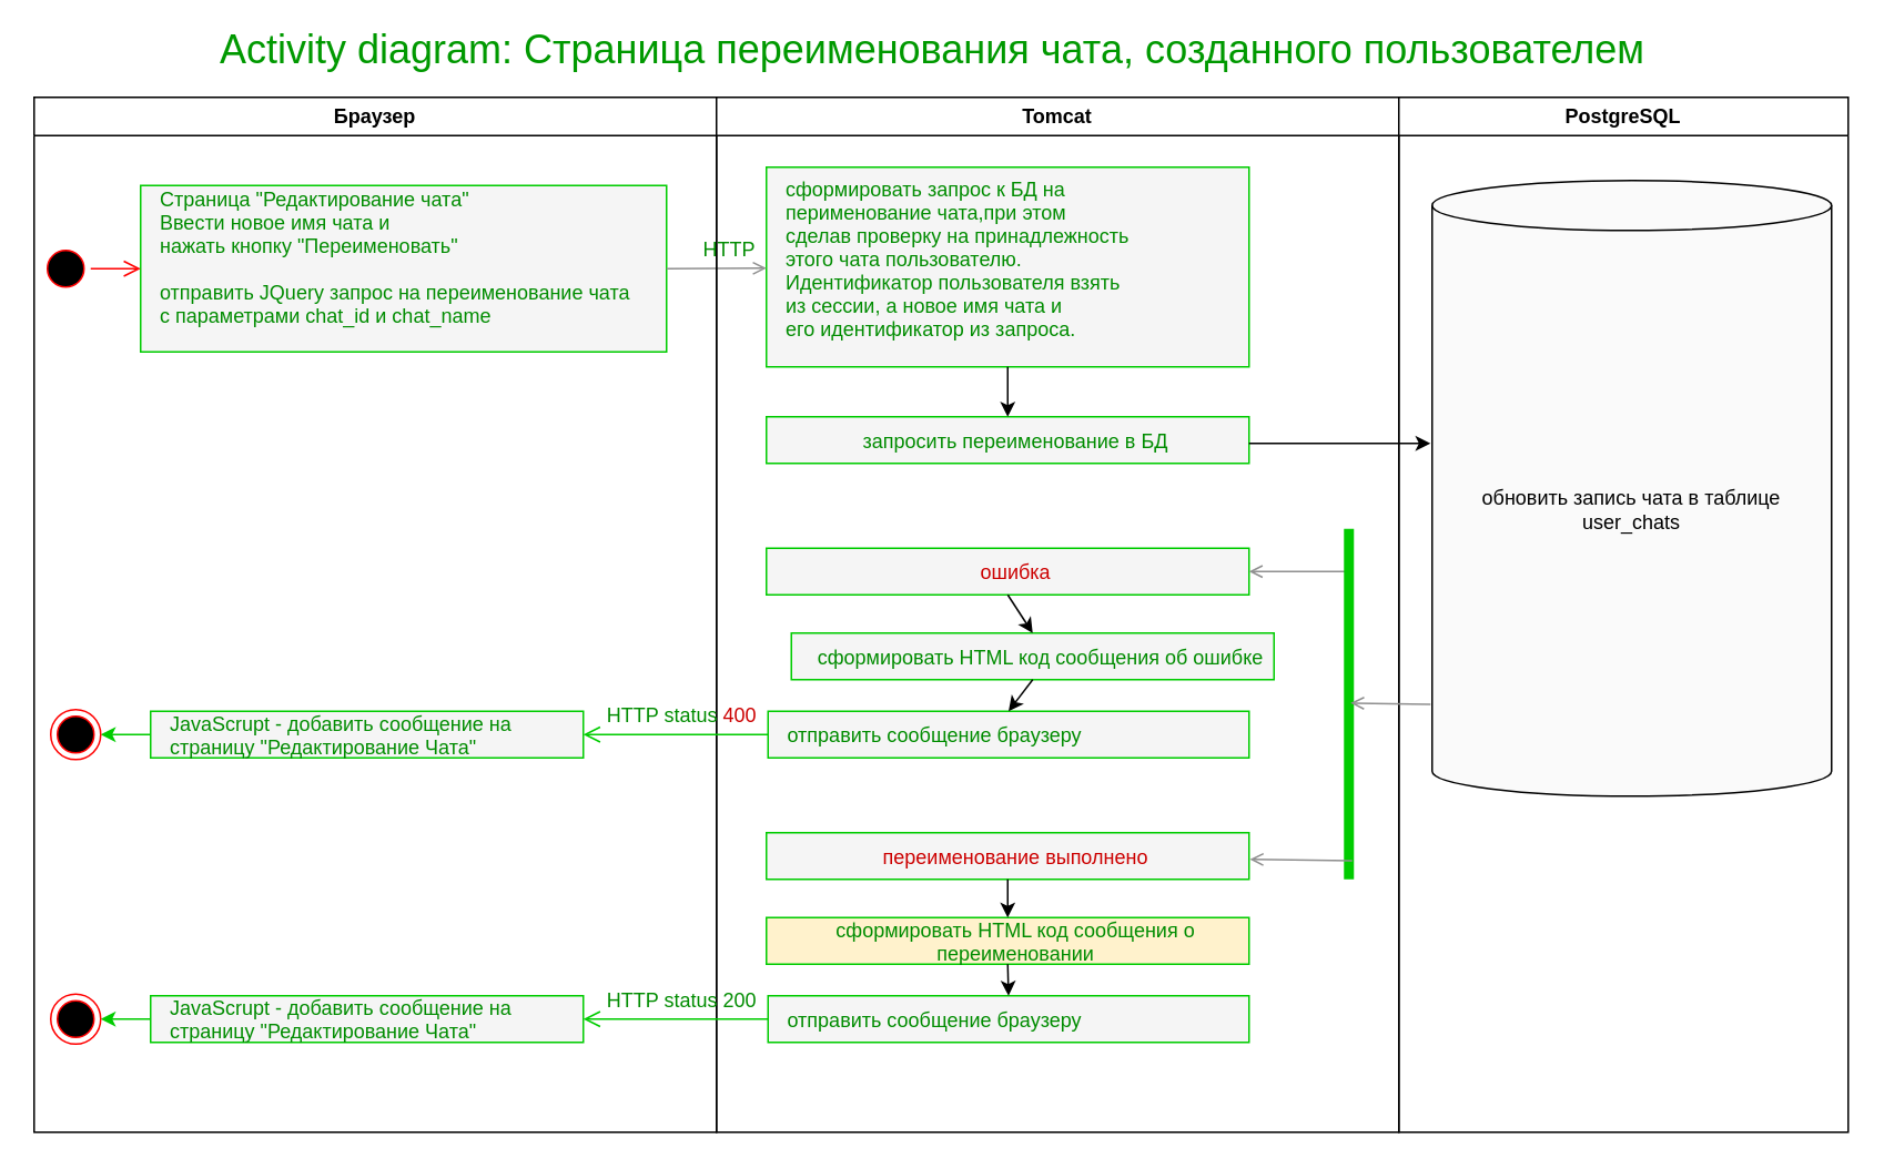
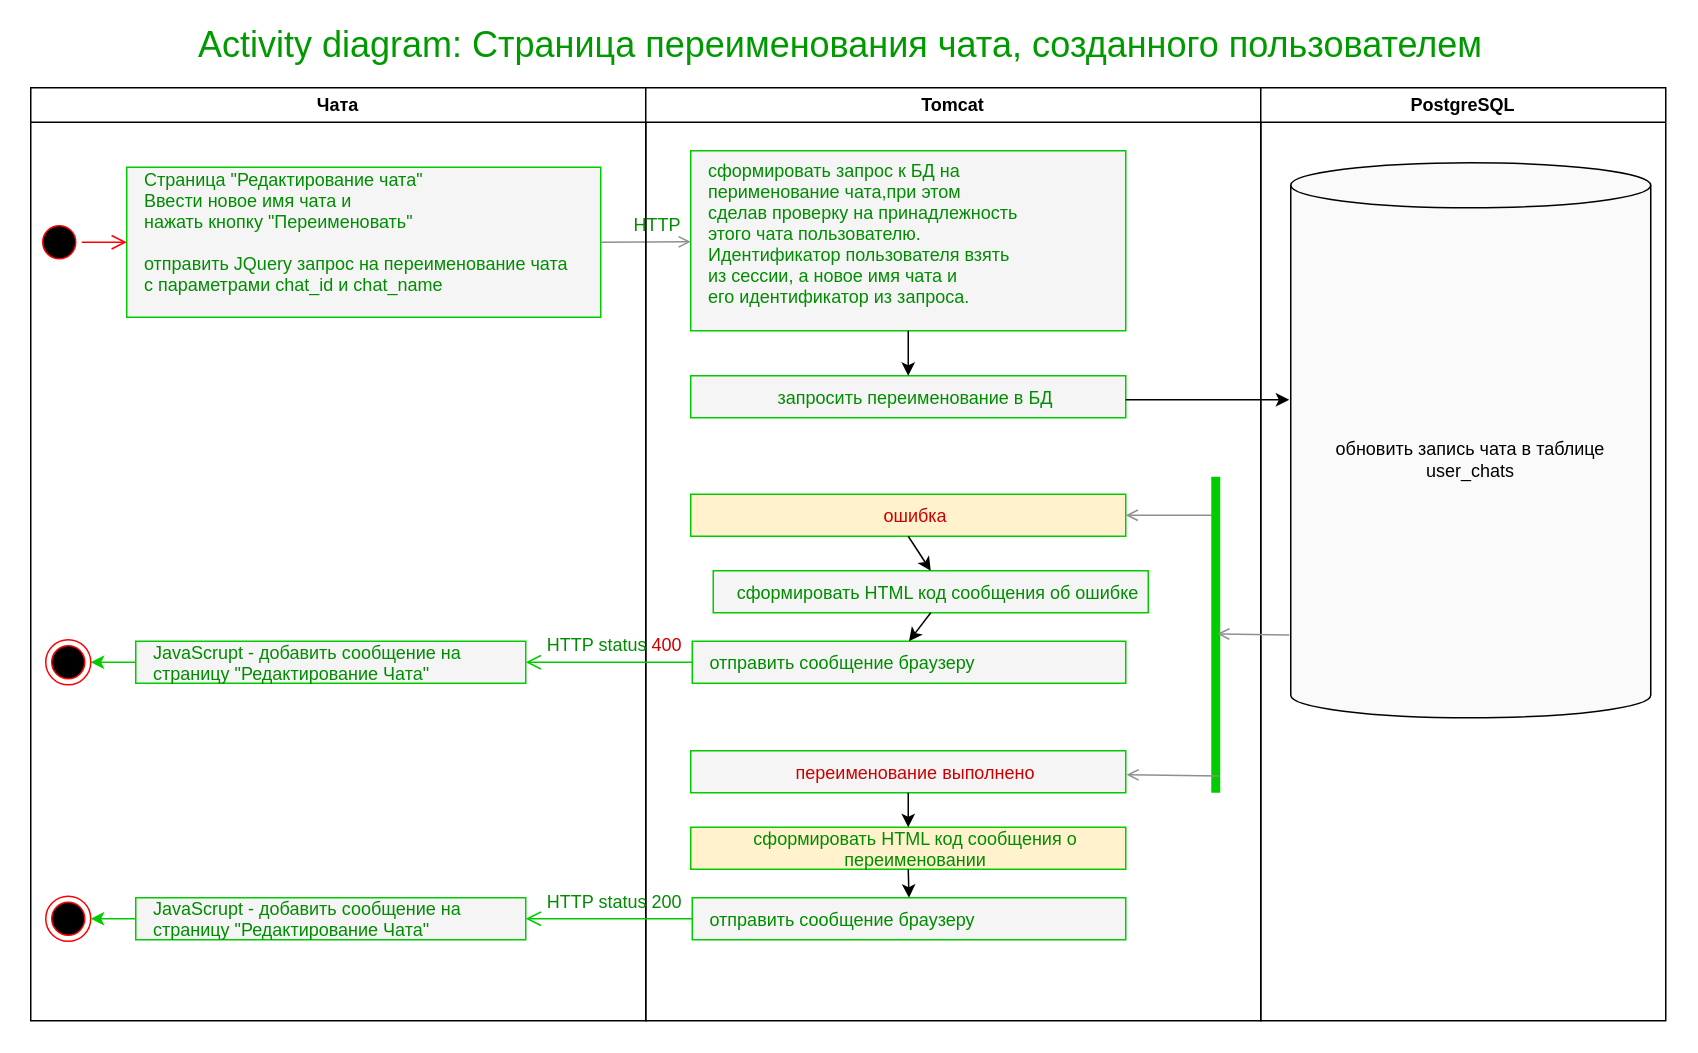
  <mxCell id="0" />
  <mxCell id="1" parent="0" />
  <mxCell id="2" value="сформировать запрос к БД на &#10;перименование чата,при этом &#10;сделав проверку на принадлежность &#10;этого чата пользователю. &#10;Идентификатор пользователя взять &#10;из сессии, а новое имя чата и &#10;его идентификатор из запроса. " style="align=left;spacingLeft=10;fillColor=#f5f5f5;strokeColor=#00CC00;fontColor=#008C00;container=0;verticalAlign=top;" parent="1" vertex="1"><mxGeometry x="460" y="100" width="290" height="120" as="geometry" /></mxCell>
  <mxCell id="3" value="Страница &quot;Редактирование чата&quot;&#10;Ввести новое имя чата и&#10;нажать кнопку &quot;Переименовать&quot; &#10;&#10;отправить JQuery запрос на переименование чата&#10;с параметрами chat_id и chat_name&#10;" style="align=left;spacingLeft=10;fillColor=#f5f5f5;strokeColor=#00CC00;fontColor=#008C00;container=0;" parent="1" vertex="1"><mxGeometry x="84" y="111" width="316" height="100" as="geometry" /></mxCell>
  <mxCell id="4" value="" style="edgeStyle=elbowEdgeStyle;elbow=horizontal;verticalAlign=bottom;endArrow=open;endSize=8;strokeColor=#FF0000;endFill=1;rounded=0" parent="1" source="8" target="3" edge="1"><mxGeometry x="294" y="162" as="geometry"><mxPoint x="279" y="162" as="targetPoint" /></mxGeometry></mxCell>
  <mxCell id="5" value="" style="endArrow=open;endFill=1;rounded=0;exitX=1;exitY=0.5;exitDx=0;exitDy=0;fontColor=#00CC00;strokeWidth=1;strokeColor=#8F8F8F;" parent="1" source="3" target="2" edge="1"><mxGeometry x="520" y="374" as="geometry"><mxPoint x="490" y="190" as="targetPoint" /></mxGeometry></mxCell>
  <mxCell id="6" value="Activity diagram: Страница переименования чата, созданного пользователем" style="text;html=1;strokeColor=none;fillColor=none;align=left;verticalAlign=middle;whiteSpace=wrap;rounded=0;fontSize=24;fontColor=#009900;" parent="1" vertex="1"><mxGeometry x="130" y="20" width="890" height="20" as="geometry" /></mxCell>
- <mxCell id="7" value="Браузер" style="swimlane;whiteSpace=wrap" parent="1" vertex="1"><mxGeometry x="20" y="58" width="410" height="622" as="geometry" /></mxCell>
+ <mxCell id="7" value="Чата" style="swimlane;whiteSpace=wrap" parent="1" vertex="1"><mxGeometry x="20" y="58" width="410" height="622" as="geometry" /></mxCell>
  <mxCell id="8" value="" style="ellipse;shape=startState;fillColor=#000000;strokeColor=#ff0000;container=0;" parent="7" vertex="1"><mxGeometry x="4" y="88" width="30" height="30" as="geometry" /></mxCell>
  <mxCell id="9" value="Tomcat" style="swimlane;whiteSpace=wrap" parent="1" vertex="1"><mxGeometry x="430" y="58" width="410" height="622" as="geometry" /></mxCell>
  <mxCell id="10" value="запросить переименование в БД" style="align=center;spacingLeft=10;fillColor=#f5f5f5;strokeColor=#00CC00;fontColor=#008C00;container=0;" parent="9" vertex="1"><mxGeometry x="30" y="192" width="290" height="28" as="geometry" /></mxCell>
  <mxCell id="11" value="HTTP" style="text;html=1;fillColor=none;align=center;verticalAlign=middle;whiteSpace=wrap;rounded=0;fontColor=#008C00;container=0;" parent="9" vertex="1"><mxGeometry x="-17" y="82" width="50" height="20" as="geometry" /></mxCell>
- <mxCell id="12" value="ошибка" style="align=center;spacingLeft=10;fillColor=#f5f5f5;strokeColor=#00CC00;container=0;fontColor=#CC0000;" parent="9" vertex="1"><mxGeometry x="30" y="271" width="290" height="28" as="geometry" /></mxCell>
+ <mxCell id="12" value="ошибка" style="align=center;spacingLeft=10;fillColor=#fff2cc;strokeColor=#00CC00;container=0;fontColor=#CC0000;" parent="9" vertex="1"><mxGeometry x="30" y="271" width="290" height="28" as="geometry" /></mxCell>
  <mxCell id="13" value="сформировать HTML код сообщения об ошибке" style="align=center;spacingLeft=10;fillColor=#f5f5f5;strokeColor=#00CC00;fontColor=#008C00;container=0;" parent="9" vertex="1"><mxGeometry x="45" y="322" width="290" height="28" as="geometry" /></mxCell>
  <mxCell id="14" value="HTTP status &lt;font color=&quot;#cc0000&quot;&gt;400&lt;/font&gt;" style="text;html=1;fillColor=none;align=center;verticalAlign=middle;whiteSpace=wrap;rounded=0;fontColor=#008C00;container=0;" parent="9" vertex="1"><mxGeometry x="-81" y="362" width="121" height="20" as="geometry" /></mxCell>
  <mxCell id="15" value="отправить сообщение браузеру" style="align=left;spacingLeft=10;fillColor=#f5f5f5;strokeColor=#00CC00;fontColor=#008C00;container=0;" parent="9" vertex="1"><mxGeometry x="31" y="369" width="289" height="28" as="geometry" /></mxCell>
  <mxCell id="16" value="" style="edgeStyle=elbowEdgeStyle;elbow=horizontal;verticalAlign=bottom;endArrow=open;endSize=8;endFill=1;rounded=0;exitX=0;exitY=0.5;exitDx=0;exitDy=0;strokeColor=#00CC00;entryX=1;entryY=0.5;entryDx=0;entryDy=0;" parent="9" source="15" target="17" edge="1"><mxGeometry x="-330" y="-75" as="geometry"><mxPoint x="-10" y="383" as="targetPoint" /><mxPoint x="-388" y="278" as="sourcePoint" /></mxGeometry></mxCell>
  <mxCell id="17" value="JavaScrupt - добавить сообщение на &#10;страницу &quot;Редактирование Чата&quot;" style="align=left;spacingLeft=10;fillColor=#f5f5f5;strokeColor=#00CC00;fontColor=#008C00;container=0;" parent="9" vertex="1"><mxGeometry x="-340" y="369" width="260" height="28" as="geometry" /></mxCell>
  <mxCell id="18" value="" style="endArrow=classic;html=1;strokeColor=#00CC00;strokeWidth=1;fontSize=24;fontColor=#009900;entryX=1;entryY=0.5;entryDx=0;entryDy=0;exitX=0;exitY=0.5;exitDx=0;exitDy=0;" parent="9" source="17" target="19" edge="1"><mxGeometry width="50" height="50" relative="1" as="geometry"><mxPoint x="160" y="469" as="sourcePoint" /><mxPoint x="210" y="419" as="targetPoint" /></mxGeometry></mxCell>
  <mxCell id="19" value="" style="ellipse;shape=endState;fillColor=#000000;strokeColor=#ff0000;container=0;" parent="9" vertex="1"><mxGeometry x="-400" y="368" width="30" height="30" as="geometry" /></mxCell>
  <mxCell id="20" value="" style="endArrow=classic;html=1;fontColor=#CC0000;entryX=0.5;entryY=0;entryDx=0;entryDy=0;exitX=0.5;exitY=1;exitDx=0;exitDy=0;" parent="9" source="12" target="13" edge="1"><mxGeometry width="50" height="50" relative="1" as="geometry"><mxPoint x="110" y="322" as="sourcePoint" /><mxPoint x="160" y="272" as="targetPoint" /></mxGeometry></mxCell>
  <mxCell id="21" value="" style="endArrow=classic;html=1;fontColor=#CC0000;exitX=0.5;exitY=1;exitDx=0;exitDy=0;entryX=0.5;entryY=0;entryDx=0;entryDy=0;" parent="9" source="13" target="15" edge="1"><mxGeometry width="50" height="50" relative="1" as="geometry"><mxPoint x="110" y="322" as="sourcePoint" /><mxPoint x="160" y="272" as="targetPoint" /></mxGeometry></mxCell>
  <mxCell id="22" value="PostgreSQL" style="swimlane;whiteSpace=wrap" parent="1" vertex="1"><mxGeometry x="840" y="58" width="270" height="622" as="geometry" /></mxCell>
  <mxCell id="23" value="обновить запись чата в таблице user_chats" style="shape=cylinder3;whiteSpace=wrap;html=1;boundedLbl=1;backgroundOutline=1;size=15;fillColor=#FAFAFA;" parent="22" vertex="1"><mxGeometry x="20" y="50" width="240" height="370" as="geometry" /></mxCell>
  <mxCell id="24" value="" style="endArrow=classic;html=1;exitX=0.5;exitY=1;exitDx=0;exitDy=0;" parent="1" source="2" target="10" edge="1"><mxGeometry width="50" height="50" relative="1" as="geometry"><mxPoint x="610" y="240" as="sourcePoint" /><mxPoint x="610" y="270" as="targetPoint" /></mxGeometry></mxCell>
  <mxCell id="25" value="" style="endArrow=classic;html=1;" parent="1" edge="1"><mxGeometry width="50" height="50" relative="1" as="geometry"><mxPoint x="750" y="266" as="sourcePoint" /><mxPoint x="859" y="266" as="targetPoint" /></mxGeometry></mxCell>
  <mxCell id="26" value="" style="endArrow=open;endFill=1;rounded=0;fontColor=#00CC00;strokeWidth=1;exitX=0.122;exitY=0.434;exitDx=0;exitDy=0;exitPerimeter=0;entryX=1;entryY=0.5;entryDx=0;entryDy=0;strokeColor=#8F8F8F;" parent="1" source="27" target="12" edge="1"><mxGeometry x="362" y="159" as="geometry"><mxPoint x="750.5" y="290" as="targetPoint" /><mxPoint x="860" y="290.25" as="sourcePoint" /></mxGeometry></mxCell>
  <mxCell id="27" value="" style="shape=line;strokeWidth=6;rotation=90;strokeColor=#00CC00;" parent="1" vertex="1"><mxGeometry x="704.69" y="415.19" width="210.63" height="15" as="geometry" /></mxCell>
  <mxCell id="28" value="" style="endArrow=open;endFill=1;rounded=0;fontColor=#00CC00;strokeWidth=1;exitX=-0.004;exitY=0.851;exitDx=0;exitDy=0;strokeColor=#8F8F8F;entryX=0.497;entryY=0.434;entryDx=0;entryDy=0;entryPerimeter=0;exitPerimeter=0;" parent="1" source="23" target="27" edge="1"><mxGeometry x="372" y="169" as="geometry"><mxPoint x="880" y="370" as="targetPoint" /><mxPoint x="945" y="370" as="sourcePoint" /></mxGeometry></mxCell>
  <mxCell id="29" value="" style="endArrow=open;endFill=1;rounded=0;fontColor=#00CC00;strokeWidth=1;exitX=0.947;exitY=0.367;exitDx=0;exitDy=0;exitPerimeter=0;entryX=1;entryY=0.5;entryDx=0;entryDy=0;strokeColor=#8F8F8F;" parent="1" source="27" edge="1"><mxGeometry x="362" y="314" as="geometry"><mxPoint x="750.5" y="516" as="targetPoint" /><mxPoint x="811.005" y="444.025" as="sourcePoint" /></mxGeometry></mxCell>
  <mxCell id="30" value="переименование выполнено" style="align=center;spacingLeft=10;fillColor=#f5f5f5;strokeColor=#00CC00;container=0;fontColor=#CC0000;" parent="1" vertex="1"><mxGeometry x="460" y="500" width="290" height="28" as="geometry" /></mxCell>
  <mxCell id="31" value="сформировать HTML код сообщения о &#10;переименовании" style="align=center;spacingLeft=10;fillColor=#fff2cc;strokeColor=#00CC00;fontColor=#008C00;container=0;" parent="1" vertex="1"><mxGeometry x="460" y="551" width="290" height="28" as="geometry" /></mxCell>
  <mxCell id="32" value="HTTP status 200" style="text;html=1;fillColor=none;align=center;verticalAlign=middle;whiteSpace=wrap;rounded=0;fontColor=#008C00;container=0;" parent="1" vertex="1"><mxGeometry x="349" y="591" width="121" height="20" as="geometry" /></mxCell>
  <mxCell id="33" value="отправить сообщение браузеру" style="align=left;spacingLeft=10;fillColor=#f5f5f5;strokeColor=#00CC00;fontColor=#008C00;container=0;" parent="1" vertex="1"><mxGeometry x="461" y="598" width="289" height="28" as="geometry" /></mxCell>
  <mxCell id="34" value="" style="edgeStyle=elbowEdgeStyle;elbow=horizontal;verticalAlign=bottom;endArrow=open;endSize=8;endFill=1;rounded=0;exitX=0;exitY=0.5;exitDx=0;exitDy=0;strokeColor=#00CC00;entryX=1;entryY=0.5;entryDx=0;entryDy=0;" parent="1" source="33" target="35" edge="1"><mxGeometry x="-330" y="96" as="geometry"><mxPoint x="-40" y="484" as="targetPoint" /><mxPoint x="-418" y="379" as="sourcePoint" /></mxGeometry></mxCell>
  <mxCell id="35" value="JavaScrupt - добавить сообщение на &#10;страницу &quot;Редактирование Чата&quot;" style="align=left;spacingLeft=10;fillColor=#f5f5f5;strokeColor=#00CC00;fontColor=#008C00;container=0;" parent="1" vertex="1"><mxGeometry x="90" y="598" width="260" height="28" as="geometry" /></mxCell>
  <mxCell id="36" value="" style="endArrow=classic;html=1;strokeColor=#00CC00;strokeWidth=1;fontSize=24;fontColor=#009900;entryX=1;entryY=0.5;entryDx=0;entryDy=0;exitX=0;exitY=0.5;exitDx=0;exitDy=0;" parent="1" source="35" target="37" edge="1"><mxGeometry width="50" height="50" relative="1" as="geometry"><mxPoint x="130" y="570" as="sourcePoint" /><mxPoint x="180" y="520" as="targetPoint" /></mxGeometry></mxCell>
  <mxCell id="37" value="" style="ellipse;shape=endState;fillColor=#000000;strokeColor=#ff0000;container=0;" parent="1" vertex="1"><mxGeometry x="30" y="597" width="30" height="30" as="geometry" /></mxCell>
  <mxCell id="38" value="" style="endArrow=classic;html=1;fontColor=#CC0000;entryX=0.5;entryY=0;entryDx=0;entryDy=0;exitX=0.5;exitY=1;exitDx=0;exitDy=0;" parent="1" source="30" target="31" edge="1"><mxGeometry width="50" height="50" relative="1" as="geometry"><mxPoint x="80" y="423" as="sourcePoint" /><mxPoint x="130" y="373" as="targetPoint" /></mxGeometry></mxCell>
  <mxCell id="39" value="" style="endArrow=classic;html=1;fontColor=#CC0000;exitX=0.5;exitY=1;exitDx=0;exitDy=0;entryX=0.5;entryY=0;entryDx=0;entryDy=0;" parent="1" source="31" target="33" edge="1"><mxGeometry width="50" height="50" relative="1" as="geometry"><mxPoint x="80" y="423" as="sourcePoint" /><mxPoint x="130" y="373" as="targetPoint" /></mxGeometry></mxCell>
